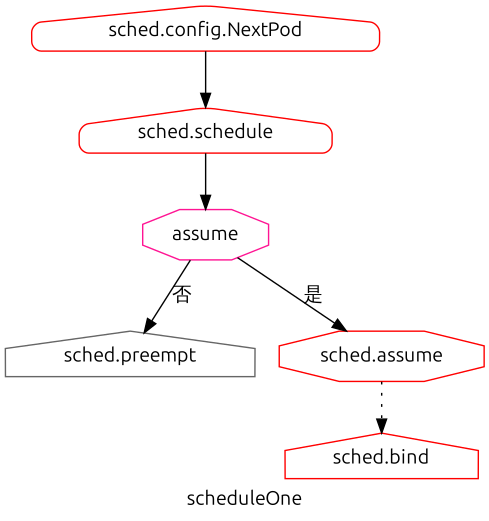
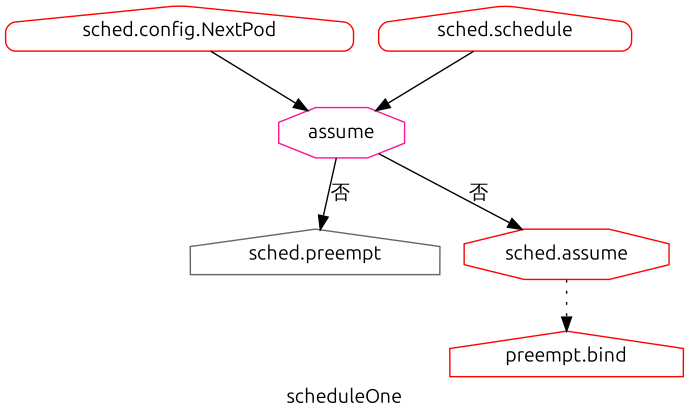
  digraph {
    fontname=Ubuntu
    label=scheduleOne
    node [color=red fontname=Ubuntu shape=house]
    edge [fontname=Ubuntu]
    "sched.config.NextPod" [style=rounded]
    "sched.schedule" [style=rounded]
    n3 [color=deeppink label=assume shape=octagon]
    "sched.preempt" [color=gray40]
    "sched.assume" [shape=octagon]
-   "sched.bind"
-   "sched.config.NextPod" -> "sched.schedule"
+   "sched.bind" [label="preempt.bind"]
+   "sched.config.NextPod" -> n3
    "sched.schedule" -> n3
    n3 -> "sched.preempt" [label="否"]
-   n3 -> "sched.assume" [label="是"]
+   n3 -> "sched.assume" [label="否"]
    "sched.assume" -> "sched.bind" [style=dotted]
  }
